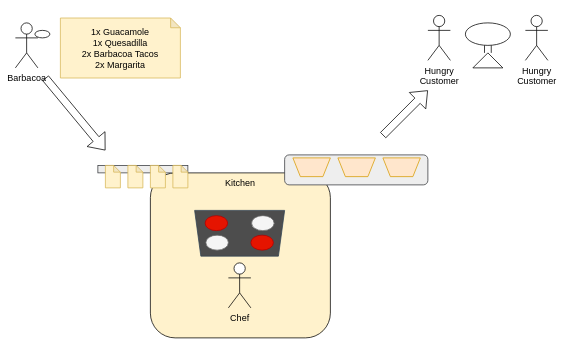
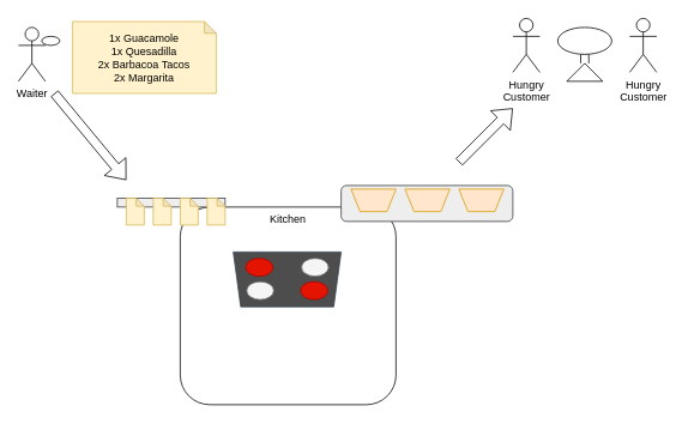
  <mxCell id="0" />
  <mxCell id="1" parent="0" />
- <mxCell id="2" value="Kitchen" style="rounded=1;whiteSpace=wrap;html=1;verticalAlign=top;fillColor=#fff2cc;" vertex="1" parent="1"><mxGeometry x="200" y="230" width="240" height="220" as="geometry" /></mxCell>
+ <mxCell id="2" value="Kitchen" style="rounded=1;whiteSpace=wrap;html=1;verticalAlign=top;" vertex="1" parent="1"><mxGeometry x="200" y="230" width="240" height="220" as="geometry" /></mxCell>
  <mxCell id="3" value="" style="verticalLabelPosition=middle;verticalAlign=middle;html=1;shape=trapezoid;perimeter=trapezoidPerimeter;whiteSpace=wrap;size=0.069;arcSize=10;flipV=1;labelPosition=center;align=center;fillColor=#4D4D4D;fontColor=#ffffff;strokeColor=#314354;" vertex="1" parent="1"><mxGeometry x="259" y="280" width="120" height="61" as="geometry" /></mxCell>
- <mxCell id="4" value="Chef" style="shape=umlActor;verticalLabelPosition=bottom;verticalAlign=top;html=1;outlineConnect=0;" vertex="1" parent="1"><mxGeometry x="304" y="350" width="30" height="60" as="geometry" /></mxCell>
  <mxCell id="5" value="" style="ellipse;whiteSpace=wrap;html=1;fillColor=#e51400;fontColor=#ffffff;strokeColor=#B20000;" vertex="1" parent="1"><mxGeometry x="273" y="287" width="30" height="20" as="geometry" /></mxCell>
  <mxCell id="6" value="" style="ellipse;whiteSpace=wrap;html=1;fillColor=#f5f5f5;fontColor=#333333;strokeColor=#666666;" vertex="1" parent="1"><mxGeometry x="274" y="313" width="30" height="20" as="geometry" /></mxCell>
  <mxCell id="7" value="" style="ellipse;whiteSpace=wrap;html=1;fillColor=#f5f5f5;fontColor=#333333;strokeColor=#666666;" vertex="1" parent="1"><mxGeometry x="335" y="287" width="30" height="20" as="geometry" /></mxCell>
  <mxCell id="8" value="" style="ellipse;whiteSpace=wrap;html=1;fillColor=#e51400;fontColor=#ffffff;strokeColor=#B20000;" vertex="1" parent="1"><mxGeometry x="334" y="313" width="30" height="20" as="geometry" /></mxCell>
  <mxCell id="9" value="" style="shape=flexArrow;endArrow=classic;html=1;rounded=0;" edge="1" parent="1"><mxGeometry width="50" height="50" relative="1" as="geometry"><mxPoint x="510" y="180" as="sourcePoint" /><mxPoint x="570" y="120" as="targetPoint" /></mxGeometry></mxCell>
  <mxCell id="10" value="" style="shape=flexArrow;endArrow=classic;html=1;rounded=0;" edge="1" parent="1"><mxGeometry width="50" height="50" relative="1" as="geometry"><mxPoint x="60" y="103.5" as="sourcePoint" /><mxPoint x="140" y="200" as="targetPoint" /></mxGeometry></mxCell>
  <mxCell id="11" value="1x Guacamole&lt;br&gt;1x Quesadilla&lt;br&gt;2x Barbacoa Tacos&lt;br&gt;2x Margarita" style="shape=note;whiteSpace=wrap;html=1;backgroundOutline=1;darkOpacity=0.05;fillColor=#fff2cc;size=13;strokeColor=#d6b656;" vertex="1" parent="1"><mxGeometry x="80" y="23.5" width="160" height="80" as="geometry" /></mxCell>
  <mxCell id="12" value="" style="group" vertex="1" connectable="0" parent="1"><mxGeometry x="20" y="30" width="46" height="60" as="geometry" /></mxCell>
- <mxCell id="13" value="Barbacoa" style="shape=umlActor;verticalLabelPosition=bottom;verticalAlign=top;html=1;outlineConnect=0;" vertex="1" parent="12"><mxGeometry width="30" height="60" as="geometry" /></mxCell>
+ <mxCell id="13" value="Waiter" style="shape=umlActor;verticalLabelPosition=bottom;verticalAlign=top;html=1;outlineConnect=0;" vertex="1" parent="12"><mxGeometry width="30" height="60" as="geometry" /></mxCell>
  <mxCell id="14" value="" style="ellipse;whiteSpace=wrap;html=1;" vertex="1" parent="12"><mxGeometry x="26" y="10" width="20" height="10" as="geometry" /></mxCell>
  <mxCell id="15" value="" style="group" vertex="1" connectable="0" parent="1"><mxGeometry x="570" y="20" width="160" height="70" as="geometry" /></mxCell>
  <mxCell id="16" value="" style="shape=link;endArrow=classic;html=1;rounded=0;width=9;startArrow=none;" edge="1" parent="15" source="21"><mxGeometry width="50" height="50" relative="1" as="geometry"><mxPoint x="80" y="70" as="sourcePoint" /><mxPoint x="80" y="10" as="targetPoint" /></mxGeometry></mxCell>
  <mxCell id="17" value="" style="triangle;whiteSpace=wrap;html=1;direction=north;" vertex="1" parent="15"><mxGeometry x="60" y="50" width="40" height="20" as="geometry" /></mxCell>
  <mxCell id="18" value="" style="shape=link;endArrow=none;html=1;rounded=0;width=9;" edge="1" parent="15" target="17"><mxGeometry width="50" height="50" relative="1" as="geometry"><mxPoint x="80" y="70" as="sourcePoint" /><mxPoint x="80" y="10" as="targetPoint" /></mxGeometry></mxCell>
  <mxCell id="19" value="Hungry&lt;br&gt;Customer" style="shape=umlActor;verticalLabelPosition=bottom;verticalAlign=top;html=1;outlineConnect=0;" vertex="1" parent="15"><mxGeometry width="30" height="60" as="geometry" /></mxCell>
  <mxCell id="20" value="Hungry&lt;br&gt;Customer" style="shape=umlActor;verticalLabelPosition=bottom;verticalAlign=top;html=1;outlineConnect=0;" vertex="1" parent="15"><mxGeometry x="130" width="30" height="60" as="geometry" /></mxCell>
  <mxCell id="21" value="" style="ellipse;whiteSpace=wrap;html=1;" vertex="1" parent="15"><mxGeometry x="50" y="10" width="60" height="30" as="geometry" /></mxCell>
  <mxCell id="22" value="" style="shape=link;endArrow=none;html=1;rounded=0;width=9;startArrow=none;" edge="1" parent="15" source="17" target="21"><mxGeometry width="50" height="50" relative="1" as="geometry"><mxPoint x="80" y="50" as="sourcePoint" /><mxPoint x="80" y="10" as="targetPoint" /></mxGeometry></mxCell>
  <mxCell id="23" value="" style="group" vertex="1" connectable="0" parent="1"><mxGeometry x="130" y="220" width="120" height="30" as="geometry" /></mxCell>
  <mxCell id="24" value="" style="rounded=0;whiteSpace=wrap;html=1;fillColor=#eeeeee;strokeColor=#36393d;container=0;" vertex="1" parent="23"><mxGeometry width="120" height="10" as="geometry" /></mxCell>
  <mxCell id="25" value="" style="shape=note;whiteSpace=wrap;html=1;backgroundOutline=1;darkOpacity=0.05;fillColor=#fff2cc;strokeColor=#d6b656;size=9;container=0;" vertex="1" parent="23"><mxGeometry x="10" width="20" height="30" as="geometry" /></mxCell>
  <mxCell id="26" value="" style="shape=note;whiteSpace=wrap;html=1;backgroundOutline=1;darkOpacity=0.05;fillColor=#fff2cc;strokeColor=#d6b656;size=9;container=0;" vertex="1" parent="23"><mxGeometry x="40" width="20" height="30" as="geometry" /></mxCell>
  <mxCell id="27" value="" style="shape=note;whiteSpace=wrap;html=1;backgroundOutline=1;darkOpacity=0.05;fillColor=#fff2cc;strokeColor=#d6b656;size=9;container=0;" vertex="1" parent="23"><mxGeometry x="70" width="20" height="30" as="geometry" /></mxCell>
  <mxCell id="28" value="" style="shape=note;whiteSpace=wrap;html=1;backgroundOutline=1;darkOpacity=0.05;fillColor=#fff2cc;strokeColor=#d6b656;size=9;container=0;" vertex="1" parent="23"><mxGeometry x="100" width="20" height="30" as="geometry" /></mxCell>
  <mxCell id="29" value="" style="rounded=1;whiteSpace=wrap;html=1;fillColor=#eeeeee;strokeColor=#36393d;" vertex="1" parent="1"><mxGeometry x="379" y="206" width="191" height="40" as="geometry" /></mxCell>
  <mxCell id="30" value="" style="shape=trapezoid;perimeter=trapezoidPerimeter;whiteSpace=wrap;html=1;fixedSize=1;fillColor=#ffe6cc;strokeColor=#d79b00;direction=west;size=10;" vertex="1" parent="1"><mxGeometry x="390" y="210" width="50" height="25" as="geometry" /></mxCell>
  <mxCell id="31" value="" style="shape=trapezoid;perimeter=trapezoidPerimeter;whiteSpace=wrap;html=1;fixedSize=1;fillColor=#ffe6cc;strokeColor=#d79b00;direction=west;size=10;" vertex="1" parent="1"><mxGeometry x="450" y="210" width="50" height="25" as="geometry" /></mxCell>
  <mxCell id="32" value="" style="shape=trapezoid;perimeter=trapezoidPerimeter;whiteSpace=wrap;html=1;fixedSize=1;fillColor=#ffe6cc;strokeColor=#d79b00;direction=west;size=10;" vertex="1" parent="1"><mxGeometry x="510" y="210" width="50" height="25" as="geometry" /></mxCell>
